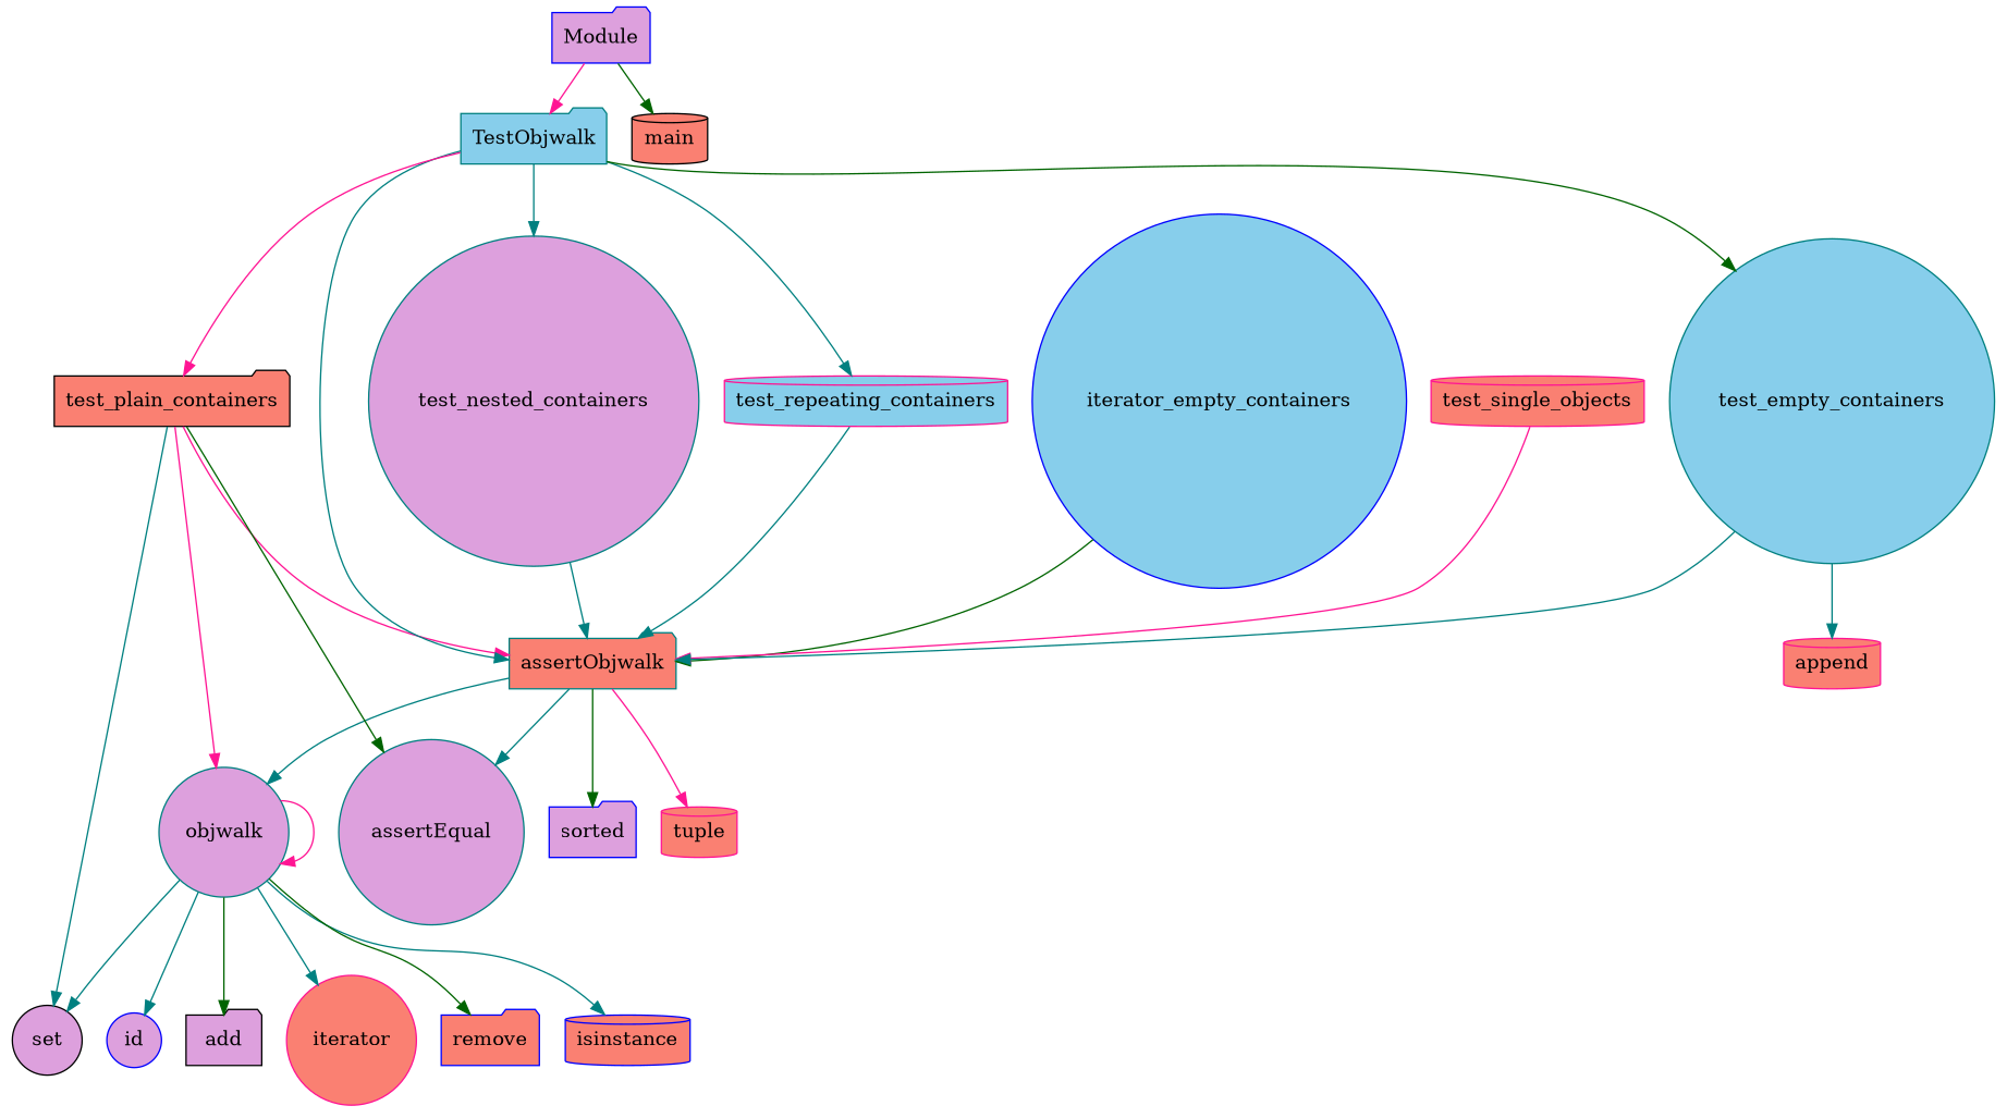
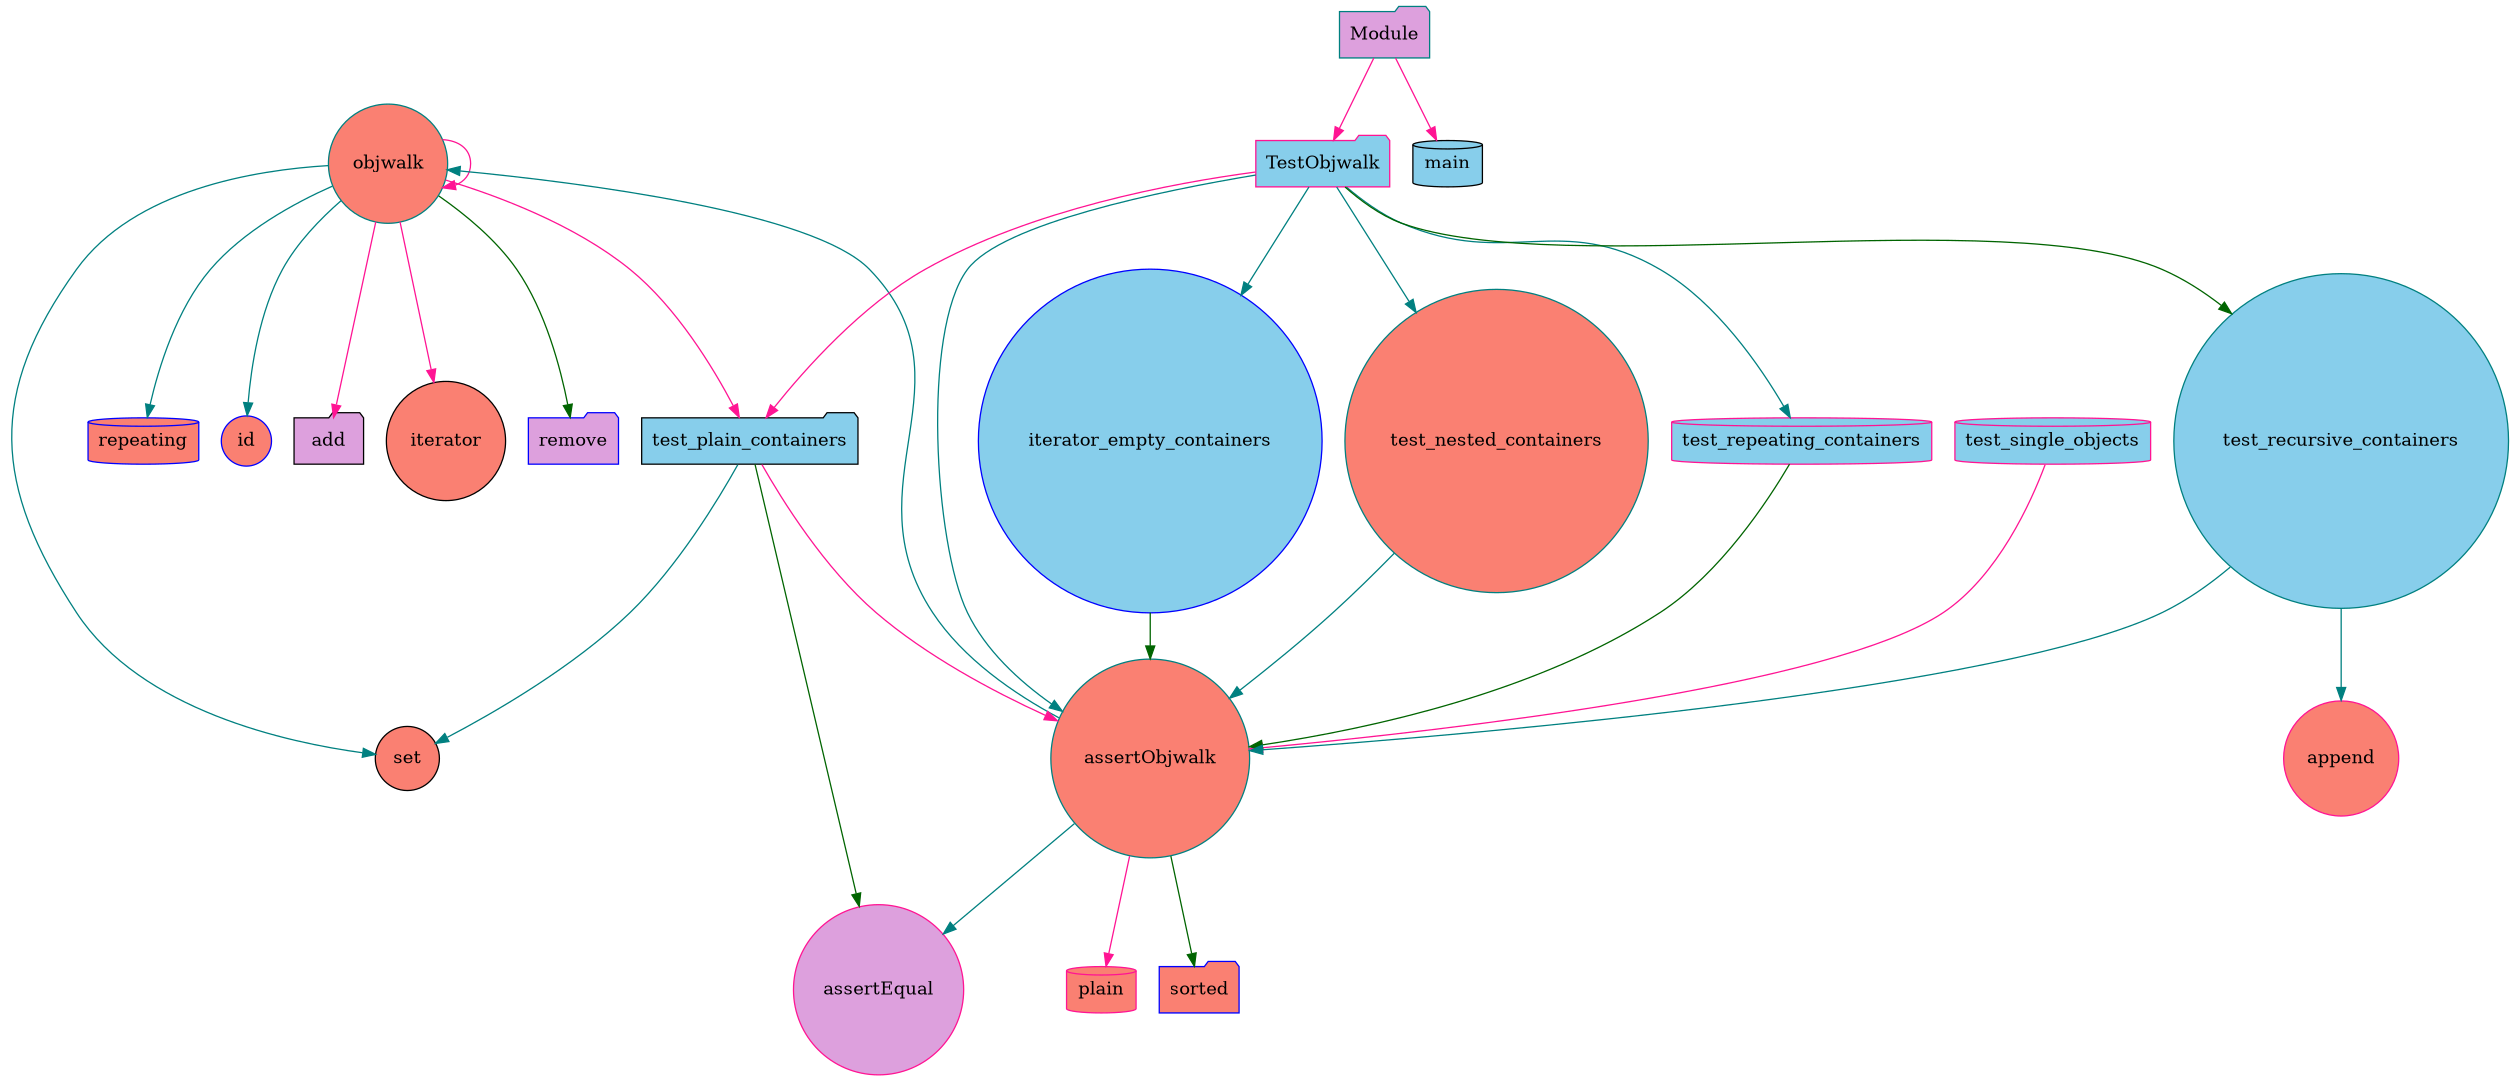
  digraph {
    node [color=teal fillcolor=salmon shape=circle style=filled]
    edge [color=teal]
-   objwalk [fillcolor=plum]
-   set [color=black fillcolor=plum]
-   isinstance [color=blue shape=cylinder]
-   id [color=blue fillcolor=plum]
+   objwalk
+   set [color=black]
+   isinstance [color=blue shape=cylinder label=repeating]
+   id [color=blue]
    add [color=black fillcolor=plum shape=folder]
-   iterator [color=deeppink]
-   remove [color=blue shape=folder]
-   assertObjwalk [shape=folder]
-   assertEqual [fillcolor=plum]
-   tuple [color=deeppink shape=cylinder]
-   sorted [color=blue fillcolor=plum shape=folder]
+   iterator [color=black]
+   remove [color=blue fillcolor=plum shape=folder]
+   assertObjwalk
+   assertEqual [color=deeppink fillcolor=plum]
+   tuple [color=deeppink shape=cylinder label=plain]
+   sorted [color=blue shape=folder]
    n12 [color=blue fillcolor=skyblue label=iterator_empty_containers]
-   test_single_objects [color=deeppink shape=cylinder]
-   test_plain_containers [color=black shape=folder]
-   test_nested_containers [fillcolor=plum]
+   test_single_objects [color=deeppink fillcolor=skyblue shape=cylinder]
+   test_plain_containers [color=black fillcolor=skyblue shape=folder]
+   test_nested_containers
    test_repeating_containers [color=deeppink fillcolor=skyblue shape=cylinder]
-   test_recursive_containers [fillcolor=skyblue label=test_empty_containers]
-   append [color=deeppink shape=cylinder]
-   Module [color=blue fillcolor=plum shape=folder]
-   TestObjwalk [fillcolor=skyblue shape=folder]
-   main [color=black shape=cylinder]
+   test_recursive_containers [fillcolor=skyblue]
+   append [color=deeppink]
+   Module [fillcolor=plum shape=folder]
+   TestObjwalk [color=deeppink fillcolor=skyblue shape=folder]
+   main [color=black fillcolor=skyblue shape=cylinder]
    objwalk -> objwalk [color=deeppink]
    objwalk -> set
    objwalk -> isinstance
    objwalk -> id
-   objwalk -> add [color=darkgreen]
-   objwalk -> iterator
+   objwalk -> add [color=deeppink]
+   objwalk -> iterator [color=deeppink]
    objwalk -> remove [color=darkgreen]
    assertObjwalk -> objwalk
    assertObjwalk -> assertEqual
    assertObjwalk -> tuple [color=deeppink]
    assertObjwalk -> sorted [color=darkgreen]
    n12 -> assertObjwalk [color=darkgreen]
    test_single_objects -> assertObjwalk [color=deeppink]
-   test_plain_containers -> objwalk [color=deeppink]
+   objwalk -> test_plain_containers [color=deeppink]
    test_plain_containers -> set
    test_plain_containers -> assertObjwalk [color=deeppink]
    test_plain_containers -> assertEqual [color=darkgreen]
    test_nested_containers -> assertObjwalk
-   test_repeating_containers -> assertObjwalk
+   test_repeating_containers -> assertObjwalk [color=darkgreen]
    test_recursive_containers -> assertObjwalk
    test_recursive_containers -> append
    Module -> TestObjwalk [color=deeppink]
-   Module -> main [color=darkgreen]
+   Module -> main [color=deeppink]
    TestObjwalk -> assertObjwalk
+   TestObjwalk -> n12
    TestObjwalk -> test_plain_containers [color=deeppink]
    TestObjwalk -> test_nested_containers
    TestObjwalk -> test_repeating_containers
    TestObjwalk -> test_recursive_containers [color=darkgreen]
  }
